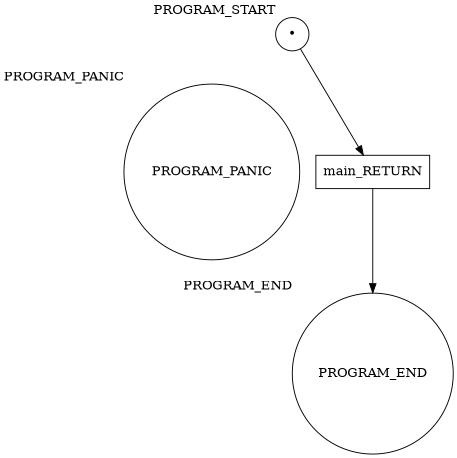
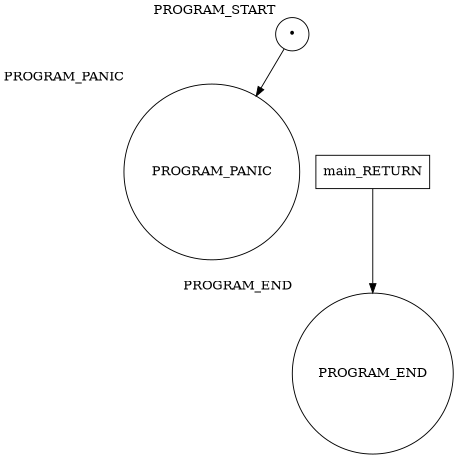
  digraph {
    node [shape=circle]
    PROGRAM_END [xlabel=PROGRAM_END]
    PROGRAM_PANIC [xlabel=PROGRAM_PANIC]
    n3 [label="•" xlabel=PROGRAM_START]
    n4 [label=main_RETURN shape=box]
-   n3 -> n4
+   n3 -> PROGRAM_PANIC
    n4 -> PROGRAM_END
  }
